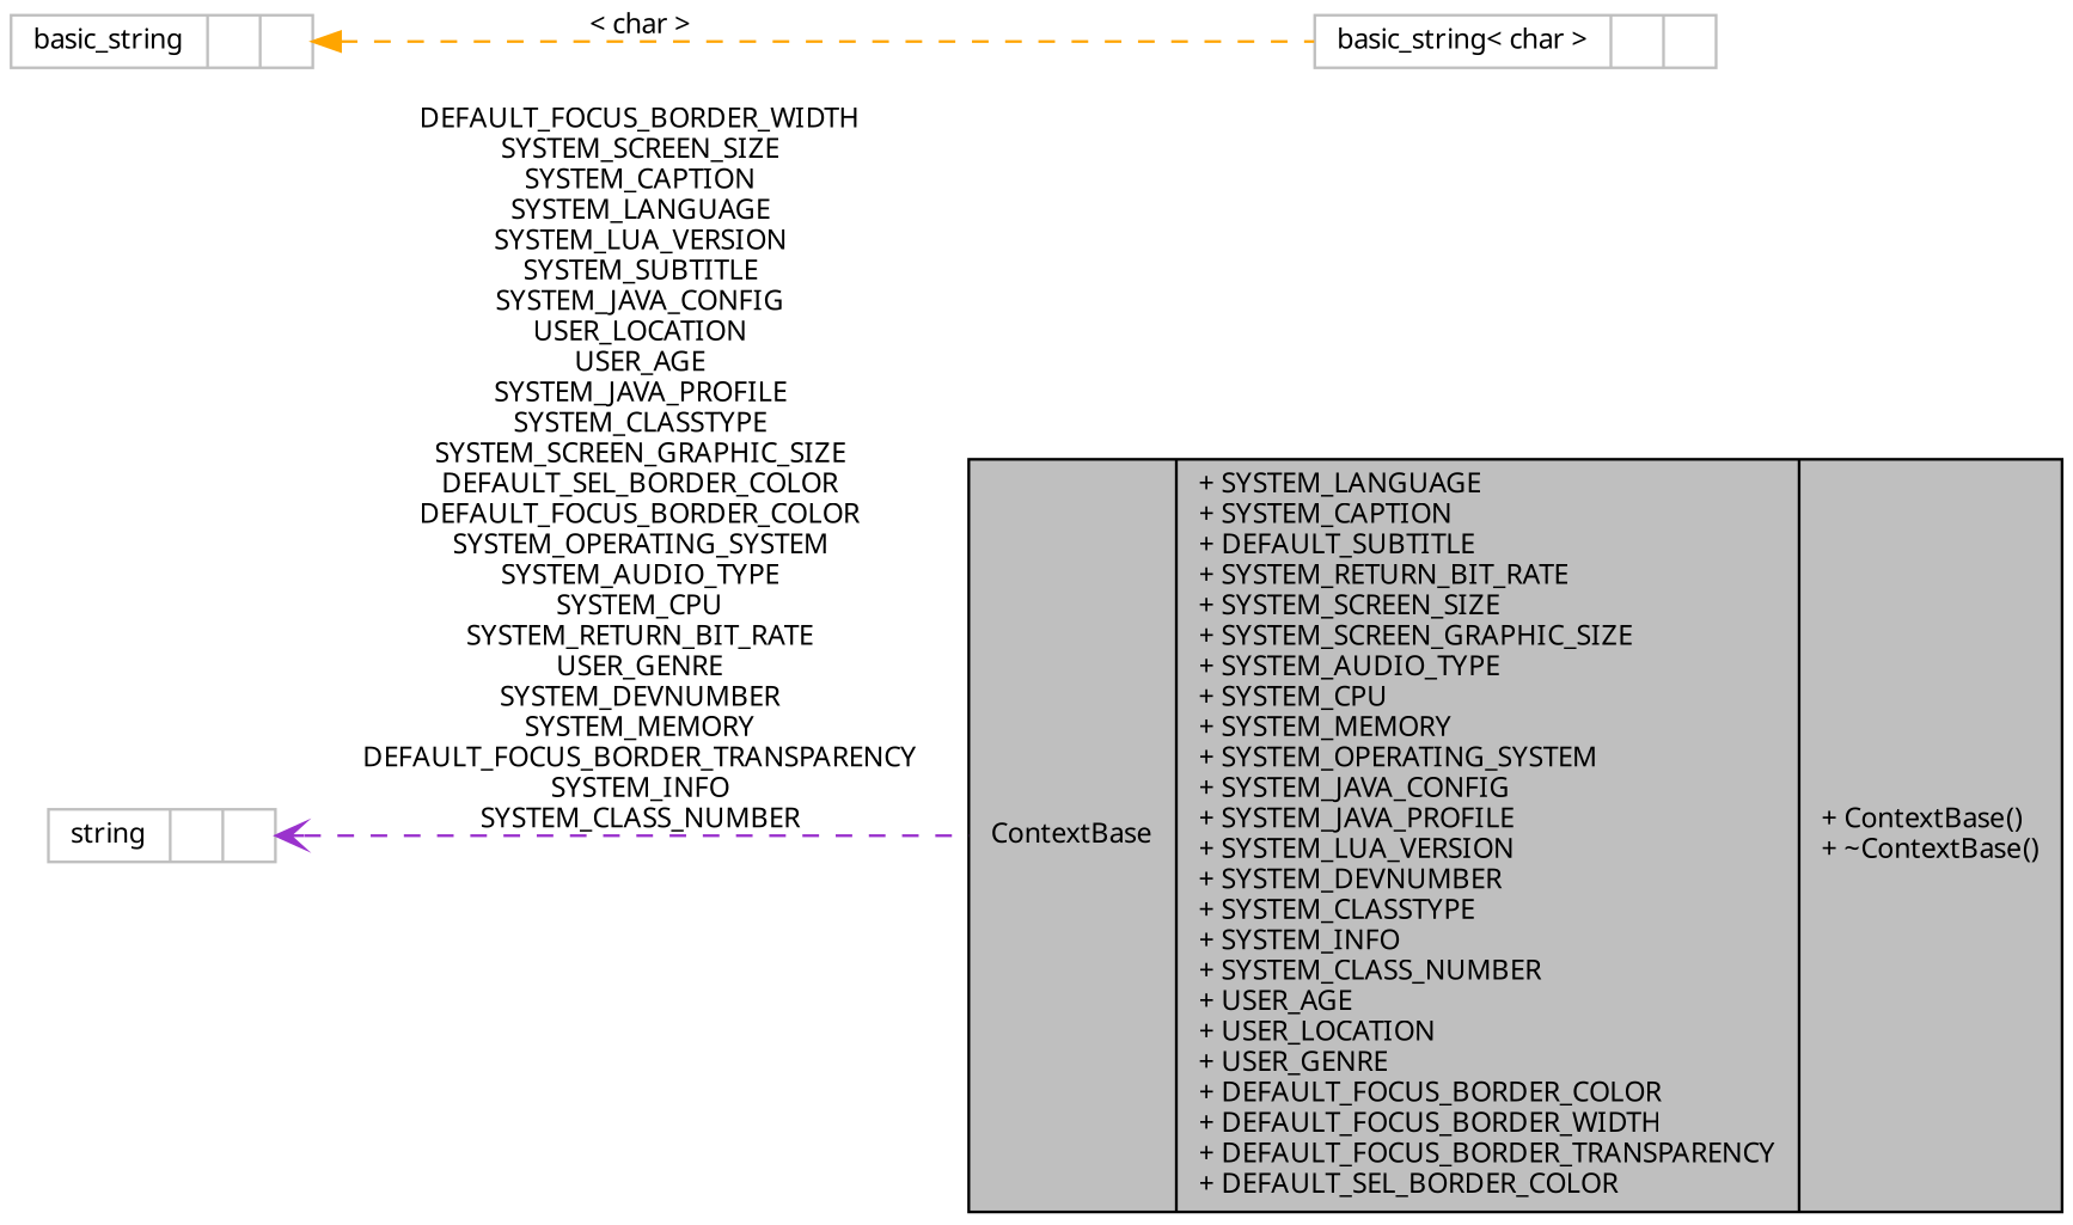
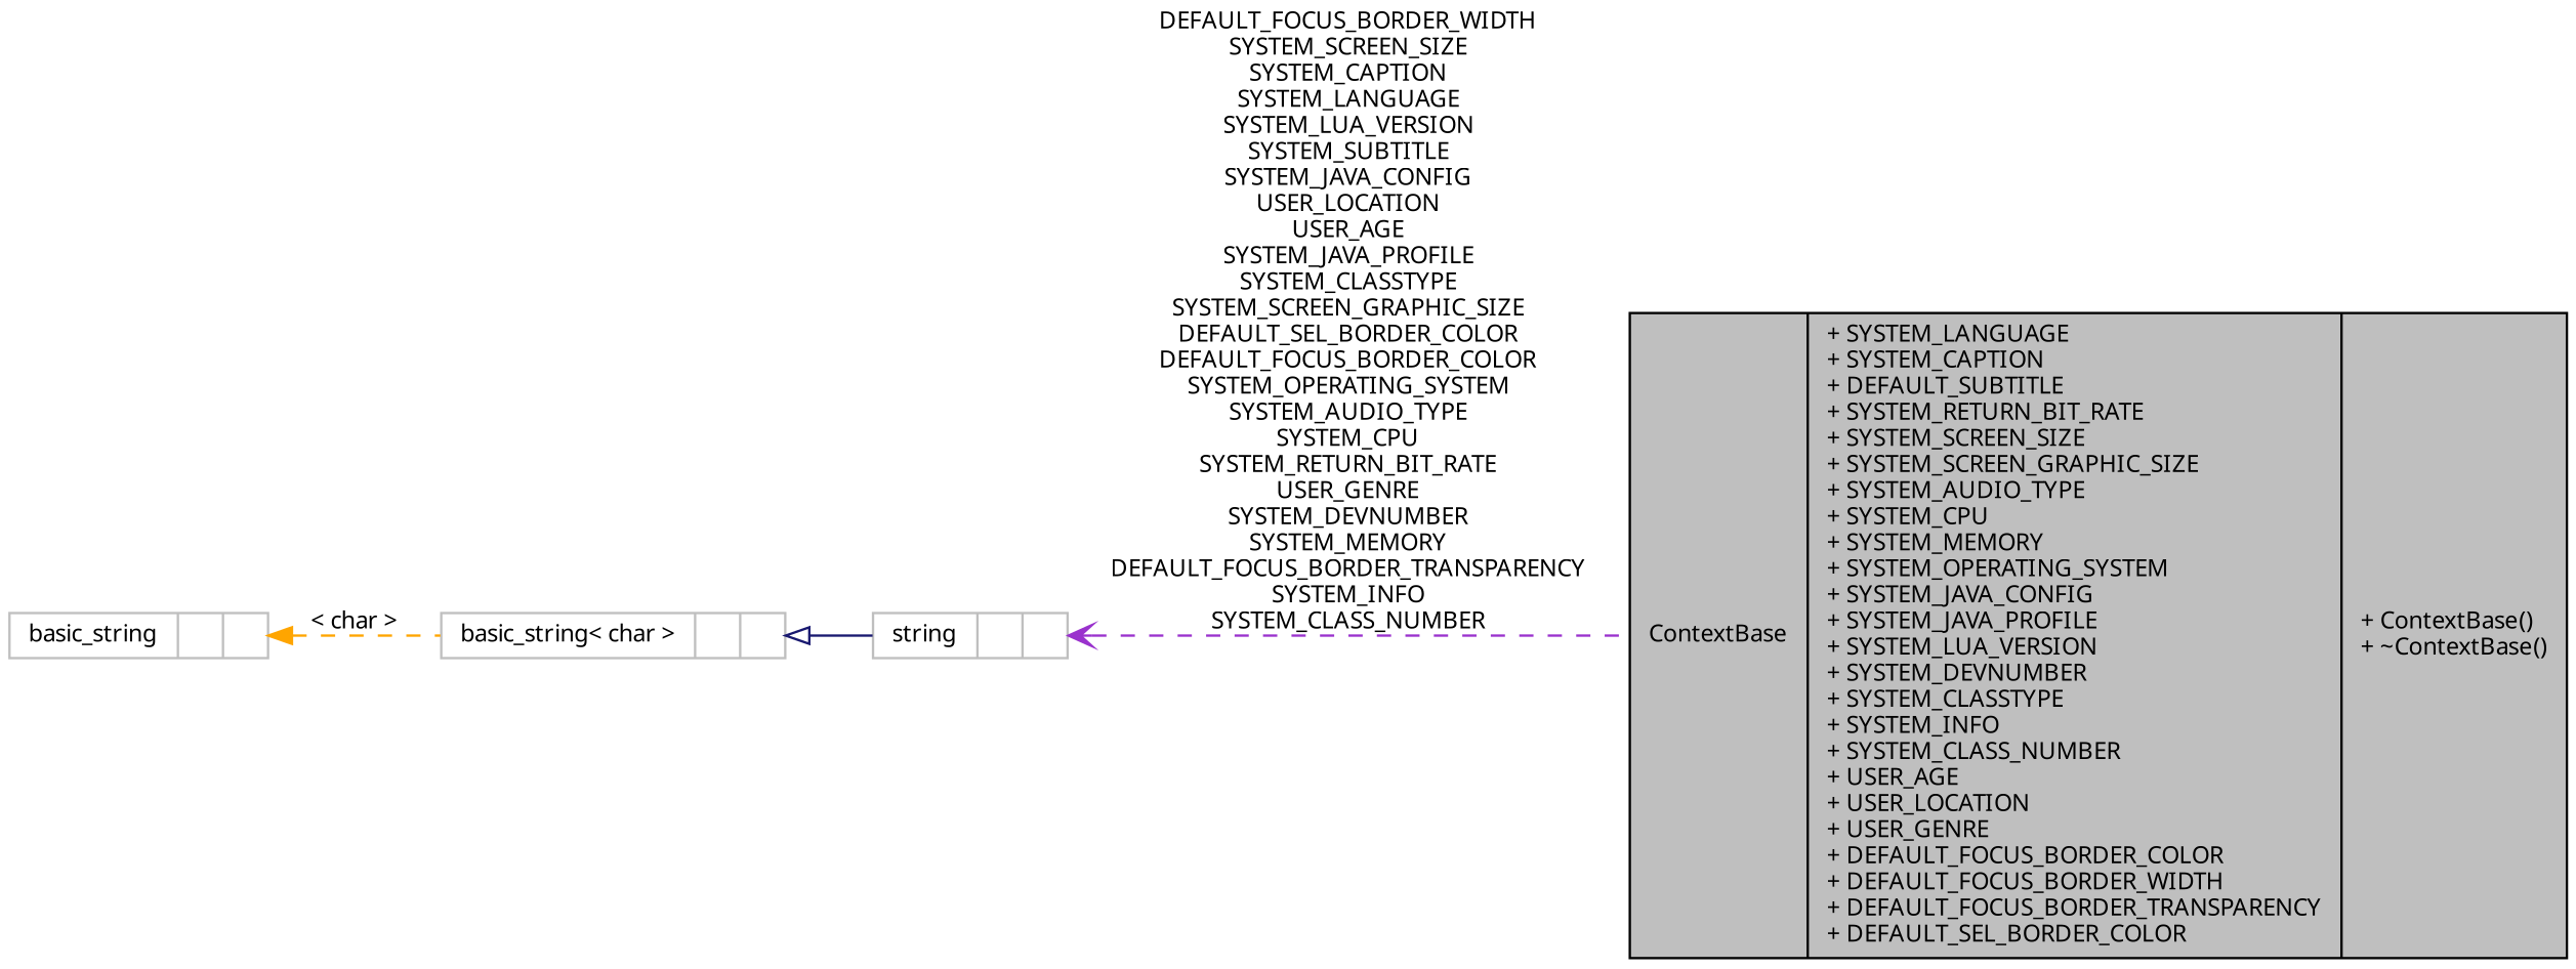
  digraph {
    rankdir=LR
    node [color=grey75 fillcolor=white fontname="FreeSans.ttf" fontsize=10 shape=record style=filled]
    edge [dir=back fontname="FreeSans.ttf" fontsize=10 labelfontname="FreeSans.ttf" labelfontsize=10 style=dashed]
    n1 [color=black fillcolor=grey75 fontcolor=black height=0.2 label="{ContextBase\n|+ SYSTEM_LANGUAGE\l+ SYSTEM_CAPTION\l+ DEFAULT_SUBTITLE\l+ SYSTEM_RETURN_BIT_RATE\l+ SYSTEM_SCREEN_SIZE\l+ SYSTEM_SCREEN_GRAPHIC_SIZE\l+ SYSTEM_AUDIO_TYPE\l+ SYSTEM_CPU\l+ SYSTEM_MEMORY\l+ SYSTEM_OPERATING_SYSTEM\l+ SYSTEM_JAVA_CONFIG\l+ SYSTEM_JAVA_PROFILE\l+ SYSTEM_LUA_VERSION\l+ SYSTEM_DEVNUMBER\l+ SYSTEM_CLASSTYPE\l+ SYSTEM_INFO\l+ SYSTEM_CLASS_NUMBER\l+ USER_AGE\l+ USER_LOCATION\l+ USER_GENRE\l+ DEFAULT_FOCUS_BORDER_COLOR\l+ DEFAULT_FOCUS_BORDER_WIDTH\l+ DEFAULT_FOCUS_BORDER_TRANSPARENCY\l+ DEFAULT_SEL_BORDER_COLOR\l|+ ContextBase()\l+ ~ContextBase()\l}" width=0.4]
    n2 [height=0.2 label="{string\n||}" width=0.4]
    n3 [height=0.2 label="{basic_string\< char \>\n||}" width=0.4]
    n4 [height=0.2 label="{basic_string\n||}" width=0.4]
    n2 -> n1 [arrowtail=open color=darkorchid3 label="DEFAULT_FOCUS_BORDER_WIDTH\nSYSTEM_SCREEN_SIZE\nSYSTEM_CAPTION\nSYSTEM_LANGUAGE\nSYSTEM_LUA_VERSION\nSYSTEM_SUBTITLE\nSYSTEM_JAVA_CONFIG\nUSER_LOCATION\nUSER_AGE\nSYSTEM_JAVA_PROFILE\nSYSTEM_CLASSTYPE\nSYSTEM_SCREEN_GRAPHIC_SIZE\nDEFAULT_SEL_BORDER_COLOR\nDEFAULT_FOCUS_BORDER_COLOR\nSYSTEM_OPERATING_SYSTEM\nSYSTEM_AUDIO_TYPE\nSYSTEM_CPU\nSYSTEM_RETURN_BIT_RATE\nUSER_GENRE\nSYSTEM_DEVNUMBER\nSYSTEM_MEMORY\nDEFAULT_FOCUS_BORDER_TRANSPARENCY\nSYSTEM_INFO\nSYSTEM_CLASS_NUMBER"]
+   n3 -> n2 [arrowtail=empty color=midnightblue style=solid]
    n4 -> n3 [color=orange label="\< char \>"]
  }
